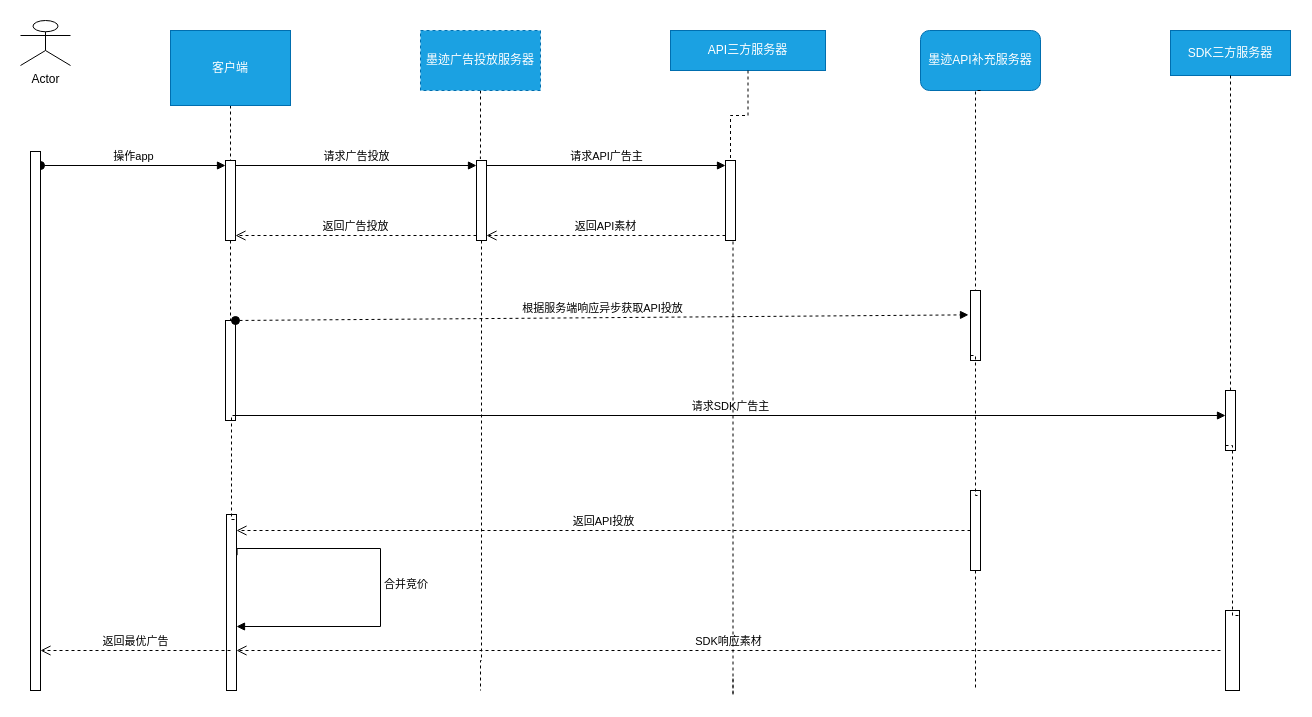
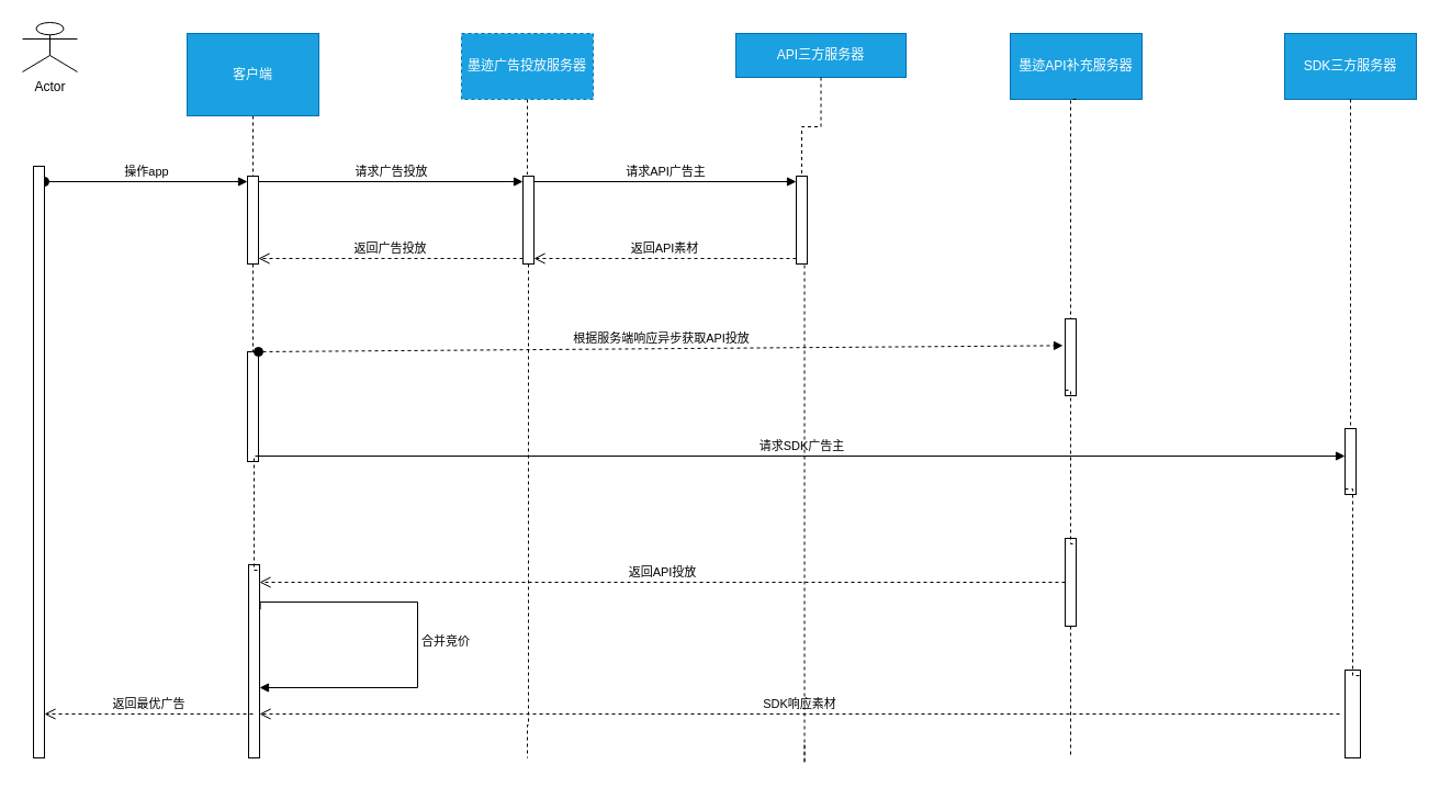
  <mxCell id="0" />
  <mxCell id="1" parent="0" />
  <mxCell id="2" value="Actor" style="shape=umlActor;verticalLabelPosition=bottom;verticalAlign=top;html=1;outlineConnect=0;" vertex="1" parent="1"><mxGeometry x="20" y="20" width="50" height="45" as="geometry" /></mxCell>
  <mxCell id="3" value="" style="edgeStyle=orthogonalEdgeStyle;rounded=0;orthogonalLoop=1;jettySize=auto;html=1;dashed=1;endArrow=none;endFill=0;entryX=0.391;entryY=-0.018;entryDx=0;entryDy=0;entryPerimeter=0;" edge="1" parent="1" source="4" target="13"><mxGeometry relative="1" as="geometry"><mxPoint x="480" y="200" as="targetPoint" /><Array as="points"><mxPoint x="480" y="150" /><mxPoint x="479" y="150" /></Array></mxGeometry></mxCell>
  <mxCell id="4" value="墨迹广告投放服务器" style="rounded=0;whiteSpace=wrap;html=1;fillColor=#1ba1e2;fontColor=#ffffff;strokeColor=#006EAF;dashed=1;" vertex="1" parent="1"><mxGeometry x="420" y="30" width="120" height="60" as="geometry" /></mxCell>
  <mxCell id="5" value="API三方服务器" style="rounded=0;whiteSpace=wrap;html=1;fillColor=#1ba1e2;fontColor=#ffffff;strokeColor=#006EAF;" vertex="1" parent="1"><mxGeometry x="670" y="30" width="155" height="40" as="geometry" /></mxCell>
  <mxCell id="6" style="edgeStyle=orthogonalEdgeStyle;rounded=0;orthogonalLoop=1;jettySize=auto;html=1;dashed=1;endArrow=none;endFill=0;" edge="1" parent="1" source="7" target="10"><mxGeometry relative="1" as="geometry"><Array as="points"><mxPoint x="230" y="160" /><mxPoint x="230" y="160" /></Array></mxGeometry></mxCell>
  <mxCell id="7" value="客户端" style="rounded=0;whiteSpace=wrap;html=1;fillColor=#1ba1e2;fontColor=#ffffff;strokeColor=#006EAF;" vertex="1" parent="1"><mxGeometry x="170" y="30" width="120" height="75" as="geometry" /></mxCell>
- <mxCell id="8" value="SDK三方服务器" style="rounded=0;whiteSpace=wrap;html=1;fillColor=#1ba1e2;fontColor=#ffffff;strokeColor=#006EAF;" vertex="1" parent="1"><mxGeometry x="1170" y="30" width="120" height="45" as="geometry" /></mxCell>
- <mxCell id="9" value="墨迹API补充服务器" style="whiteSpace=wrap;html=1;fillColor=#1ba1e2;fontColor=#ffffff;strokeColor=#006EAF;rounded=1;" vertex="1" parent="1"><mxGeometry x="920" y="30" width="120" height="60" as="geometry" /></mxCell>
+ <mxCell id="8" value="SDK三方服务器" style="rounded=0;whiteSpace=wrap;html=1;fillColor=#1ba1e2;fontColor=#ffffff;strokeColor=#006EAF;" vertex="1" parent="1"><mxGeometry x="1170" y="30" width="120" height="60" as="geometry" /></mxCell>
+ <mxCell id="9" value="墨迹API补充服务器" style="rounded=0;whiteSpace=wrap;html=1;fillColor=#1ba1e2;fontColor=#ffffff;strokeColor=#006EAF;" vertex="1" parent="1"><mxGeometry x="920" y="30" width="120" height="60" as="geometry" /></mxCell>
  <mxCell id="10" value="" style="html=1;points=[[0,0,0,0,5],[0,1,0,0,-5],[1,0,0,0,5],[1,1,0,0,-5]];perimeter=orthogonalPerimeter;outlineConnect=0;targetShapes=umlLifeline;portConstraint=eastwest;newEdgeStyle={&quot;curved&quot;:0,&quot;rounded&quot;:0};" vertex="1" parent="1"><mxGeometry x="225" y="160" width="10" height="80" as="geometry" /></mxCell>
  <mxCell id="11" value="操作app" style="html=1;verticalAlign=bottom;startArrow=oval;endArrow=block;startSize=8;curved=0;rounded=0;entryX=0;entryY=0;entryDx=0;entryDy=5;" edge="1" target="10" parent="1" source="12"><mxGeometry relative="1" as="geometry"><mxPoint x="70" y="160" as="sourcePoint" /></mxGeometry></mxCell>
  <mxCell id="12" value="" style="html=1;points=[[0,0,0,0,5],[0,1,0,0,-5],[1,0,0,0,5],[1,1,0,0,-5]];perimeter=orthogonalPerimeter;outlineConnect=0;targetShapes=umlLifeline;portConstraint=eastwest;newEdgeStyle={&quot;curved&quot;:0,&quot;rounded&quot;:0};" vertex="1" parent="1"><mxGeometry x="30" y="151" width="10" height="539" as="geometry" /></mxCell>
  <mxCell id="13" value="" style="html=1;points=[[0,0,0,0,5],[0,1,0,0,-5],[1,0,0,0,5],[1,1,0,0,-5]];perimeter=orthogonalPerimeter;outlineConnect=0;targetShapes=umlLifeline;portConstraint=eastwest;newEdgeStyle={&quot;curved&quot;:0,&quot;rounded&quot;:0};" vertex="1" parent="1"><mxGeometry x="476" y="160" width="10" height="80" as="geometry" /></mxCell>
  <mxCell id="14" value="请求广告投放" style="html=1;verticalAlign=bottom;endArrow=block;curved=0;rounded=0;entryX=0;entryY=0;entryDx=0;entryDy=5;exitX=1;exitY=0;exitDx=0;exitDy=5;exitPerimeter=0;" edge="1" target="13" parent="1" source="10"><mxGeometry relative="1" as="geometry"><mxPoint x="405" y="156" as="sourcePoint" /></mxGeometry></mxCell>
  <mxCell id="15" value="返回广告投放" style="html=1;verticalAlign=bottom;endArrow=open;dashed=1;endSize=8;curved=0;rounded=0;exitX=0;exitY=1;exitDx=0;exitDy=-5;entryX=1;entryY=1;entryDx=0;entryDy=-5;entryPerimeter=0;" edge="1" source="13" parent="1" target="10"><mxGeometry relative="1" as="geometry"><mxPoint x="405" y="226" as="targetPoint" /></mxGeometry></mxCell>
  <mxCell id="16" value="" style="html=1;points=[[0,0,0,0,5],[0,1,0,0,-5],[1,0,0,0,5],[1,1,0,0,-5]];perimeter=orthogonalPerimeter;outlineConnect=0;targetShapes=umlLifeline;portConstraint=eastwest;newEdgeStyle={&quot;curved&quot;:0,&quot;rounded&quot;:0};" vertex="1" parent="1"><mxGeometry x="725" y="160" width="10" height="80" as="geometry" /></mxCell>
  <mxCell id="17" value="请求API广告主" style="html=1;verticalAlign=bottom;endArrow=block;curved=0;rounded=0;entryX=0;entryY=0;entryDx=0;entryDy=5;exitX=1;exitY=0;exitDx=0;exitDy=5;exitPerimeter=0;" edge="1" target="16" parent="1" source="13"><mxGeometry relative="1" as="geometry"><mxPoint x="655" y="165" as="sourcePoint" /></mxGeometry></mxCell>
  <mxCell id="18" value="返回API素材" style="html=1;verticalAlign=bottom;endArrow=open;dashed=1;endSize=8;curved=0;rounded=0;exitX=0;exitY=1;exitDx=0;exitDy=-5;entryX=1;entryY=1;entryDx=0;entryDy=-5;entryPerimeter=0;" edge="1" source="16" parent="1" target="13"><mxGeometry relative="1" as="geometry"><mxPoint x="655" y="235" as="targetPoint" /></mxGeometry></mxCell>
  <mxCell id="19" value="" style="edgeStyle=orthogonalEdgeStyle;rounded=0;orthogonalLoop=1;jettySize=auto;html=1;dashed=1;endArrow=none;endFill=0;entryX=0.5;entryY=0;entryDx=0;entryDy=0;entryPerimeter=0;" edge="1" parent="1" source="5" target="16"><mxGeometry relative="1" as="geometry"><mxPoint x="880" y="51" as="sourcePoint" /><mxPoint x="730" y="151" as="targetPoint" /><Array as="points" /></mxGeometry></mxCell>
  <mxCell id="20" value="" style="html=1;points=[[0,0,0,0,5],[0,1,0,0,-5],[1,0,0,0,5],[1,1,0,0,-5]];perimeter=orthogonalPerimeter;outlineConnect=0;targetShapes=umlLifeline;portConstraint=eastwest;newEdgeStyle={&quot;curved&quot;:0,&quot;rounded&quot;:0};" vertex="1" parent="1"><mxGeometry x="225" y="320" width="10" height="100" as="geometry" /></mxCell>
  <mxCell id="21" style="edgeStyle=orthogonalEdgeStyle;rounded=0;orthogonalLoop=1;jettySize=auto;html=1;dashed=1;endArrow=none;endFill=0;" edge="1" parent="1" source="10" target="20"><mxGeometry relative="1" as="geometry"><mxPoint x="240" y="100" as="sourcePoint" /><mxPoint x="240" y="170" as="targetPoint" /><Array as="points"><mxPoint x="230" y="290" /><mxPoint x="230" y="290" /></Array></mxGeometry></mxCell>
  <mxCell id="22" value="" style="html=1;points=[[0,0,0,0,5],[0,1,0,0,-5],[1,0,0,0,5],[1,1,0,0,-5]];perimeter=orthogonalPerimeter;outlineConnect=0;targetShapes=umlLifeline;portConstraint=eastwest;newEdgeStyle={&quot;curved&quot;:0,&quot;rounded&quot;:0};" vertex="1" parent="1"><mxGeometry x="970" y="290" width="10" height="70" as="geometry" /></mxCell>
  <mxCell id="23" value="" style="edgeStyle=orthogonalEdgeStyle;rounded=0;orthogonalLoop=1;jettySize=auto;html=1;dashed=1;endArrow=none;endFill=0;exitX=0.5;exitY=1;exitDx=0;exitDy=0;" edge="1" parent="1" source="9" target="22"><mxGeometry relative="1" as="geometry"><mxPoint x="740" y="100" as="sourcePoint" /><mxPoint x="740" y="170" as="targetPoint" /><Array as="points"><mxPoint x="975" y="90" /></Array></mxGeometry></mxCell>
  <mxCell id="24" value="根据服务端响应异步获取API投放" style="html=1;verticalAlign=bottom;startArrow=oval;startFill=1;endArrow=block;startSize=8;curved=0;rounded=0;dashed=1;entryX=-0.2;entryY=0.348;entryDx=0;entryDy=0;entryPerimeter=0;" edge="1" parent="1" source="20" target="22"><mxGeometry x="0.001" width="60" relative="1" as="geometry"><mxPoint x="240" y="330" as="sourcePoint" /><mxPoint x="300" y="330" as="targetPoint" /><mxPoint as="offset" /></mxGeometry></mxCell>
  <mxCell id="25" value="" style="html=1;points=[[0,0,0,0,5],[0,1,0,0,-5],[1,0,0,0,5],[1,1,0,0,-5]];perimeter=orthogonalPerimeter;outlineConnect=0;targetShapes=umlLifeline;portConstraint=eastwest;newEdgeStyle={&quot;curved&quot;:0,&quot;rounded&quot;:0};" vertex="1" parent="1"><mxGeometry x="1225" y="390" width="10" height="60" as="geometry" /></mxCell>
  <mxCell id="26" value="" style="edgeStyle=orthogonalEdgeStyle;rounded=0;orthogonalLoop=1;jettySize=auto;html=1;dashed=1;endArrow=none;endFill=0;exitX=0.5;exitY=1;exitDx=0;exitDy=0;" edge="1" parent="1" source="8" target="25"><mxGeometry relative="1" as="geometry"><mxPoint x="990" y="100" as="sourcePoint" /><mxPoint x="985" y="170" as="targetPoint" /><Array as="points"><mxPoint x="1230" y="130" /><mxPoint x="1230" y="130" /></Array></mxGeometry></mxCell>
  <mxCell id="27" value="返回API投放" style="html=1;verticalAlign=bottom;endArrow=open;dashed=1;endSize=8;curved=0;rounded=0;" edge="1" parent="1" source="29" target="32"><mxGeometry relative="1" as="geometry"><mxPoint x="250" y="550" as="targetPoint" /><mxPoint x="980" y="730" as="sourcePoint" /></mxGeometry></mxCell>
  <mxCell id="28" value="请求SDK广告主" style="html=1;verticalAlign=bottom;endArrow=block;curved=0;rounded=0;exitX=1;exitY=1;exitDx=0;exitDy=-5;exitPerimeter=0;" edge="1" parent="1" source="20" target="25"><mxGeometry relative="1" as="geometry"><mxPoint x="496" y="175" as="sourcePoint" /><mxPoint x="735" y="175" as="targetPoint" /></mxGeometry></mxCell>
  <mxCell id="29" value="" style="html=1;points=[[0,0,0,0,5],[0,1,0,0,-5],[1,0,0,0,5],[1,1,0,0,-5]];perimeter=orthogonalPerimeter;outlineConnect=0;targetShapes=umlLifeline;portConstraint=eastwest;newEdgeStyle={&quot;curved&quot;:0,&quot;rounded&quot;:0};" vertex="1" parent="1"><mxGeometry x="970" y="490" width="10" height="80" as="geometry" /></mxCell>
  <mxCell id="30" value="" style="html=1;points=[[0,0,0,0,5],[0,1,0,0,-5],[1,0,0,0,5],[1,1,0,0,-5]];perimeter=orthogonalPerimeter;outlineConnect=0;targetShapes=umlLifeline;portConstraint=eastwest;newEdgeStyle={&quot;curved&quot;:0,&quot;rounded&quot;:0};" vertex="1" parent="1"><mxGeometry x="1225" y="610" width="14" height="80" as="geometry" /></mxCell>
  <mxCell id="31" style="edgeStyle=orthogonalEdgeStyle;rounded=0;orthogonalLoop=1;jettySize=auto;html=1;dashed=1;endArrow=none;endFill=0;exitX=0;exitY=1;exitDx=0;exitDy=-5;exitPerimeter=0;entryX=1;entryY=0;entryDx=0;entryDy=5;entryPerimeter=0;" edge="1" parent="1" source="22" target="29"><mxGeometry relative="1" as="geometry"><mxPoint x="710" y="530" as="sourcePoint" /><mxPoint x="710" y="610" as="targetPoint" /><Array as="points"><mxPoint x="975" y="355" /><mxPoint x="975" y="495" /></Array></mxGeometry></mxCell>
  <mxCell id="32" value="" style="html=1;points=[[0,0,0,0,5],[0,1,0,0,-5],[1,0,0,0,5],[1,1,0,0,-5]];perimeter=orthogonalPerimeter;outlineConnect=0;targetShapes=umlLifeline;portConstraint=eastwest;newEdgeStyle={&quot;curved&quot;:0,&quot;rounded&quot;:0};" vertex="1" parent="1"><mxGeometry x="226" y="514" width="10" height="176" as="geometry" /></mxCell>
  <mxCell id="33" value="SDK响应素材" style="html=1;verticalAlign=bottom;endArrow=open;dashed=1;endSize=8;curved=0;rounded=0;exitX=-0.357;exitY=0.5;exitDx=0;exitDy=0;exitPerimeter=0;" edge="1" parent="1" source="30" target="32"><mxGeometry relative="1" as="geometry"><mxPoint x="270" y="630" as="targetPoint" /><mxPoint x="1220" y="630" as="sourcePoint" /></mxGeometry></mxCell>
  <mxCell id="34" style="edgeStyle=orthogonalEdgeStyle;rounded=0;orthogonalLoop=1;jettySize=auto;html=1;dashed=1;endArrow=none;endFill=0;exitX=1;exitY=1;exitDx=0;exitDy=-5;exitPerimeter=0;entryX=1;entryY=0;entryDx=0;entryDy=5;entryPerimeter=0;" edge="1" parent="1" source="20" target="32"><mxGeometry relative="1" as="geometry"><mxPoint x="90" y="450" as="sourcePoint" /><mxPoint x="90" y="530" as="targetPoint" /><Array as="points"><mxPoint x="231" y="415" /><mxPoint x="231" y="519" /></Array></mxGeometry></mxCell>
  <mxCell id="35" style="edgeStyle=orthogonalEdgeStyle;rounded=0;orthogonalLoop=1;jettySize=auto;html=1;dashed=1;endArrow=none;endFill=0;exitX=0;exitY=1;exitDx=0;exitDy=-5;exitPerimeter=0;" edge="1" parent="1" source="25"><mxGeometry relative="1" as="geometry"><mxPoint x="1060" y="280" as="sourcePoint" /><mxPoint x="1240" y="615" as="targetPoint" /><Array as="points"><mxPoint x="1232" y="445" /><mxPoint x="1232" y="615" /></Array></mxGeometry></mxCell>
  <mxCell id="36" value="合并竞价" style="html=1;align=left;spacingLeft=2;endArrow=block;rounded=0;edgeStyle=orthogonalEdgeStyle;curved=0;rounded=0;exitX=1.062;exitY=0.231;exitDx=0;exitDy=0;exitPerimeter=0;" edge="1" target="32" parent="1" source="32"><mxGeometry relative="1" as="geometry"><mxPoint x="460" y="400" as="sourcePoint" /><Array as="points"><mxPoint x="380" y="548" /><mxPoint x="380" y="626" /></Array><mxPoint x="560" y="620" as="targetPoint" /></mxGeometry></mxCell>
  <mxCell id="37" value="返回最优广告" style="html=1;verticalAlign=bottom;endArrow=open;dashed=1;endSize=8;curved=0;rounded=0;" edge="1" parent="1" target="12"><mxGeometry relative="1" as="geometry"><mxPoint x="90" y="730" as="targetPoint" /><mxPoint x="230" y="650" as="sourcePoint" /></mxGeometry></mxCell>
  <mxCell id="38" value="" style="edgeStyle=orthogonalEdgeStyle;rounded=0;orthogonalLoop=1;jettySize=auto;html=1;dashed=1;endArrow=none;endFill=0;" edge="1" parent="1" source="13"><mxGeometry relative="1" as="geometry"><mxPoint x="1040" y="100" as="sourcePoint" /><mxPoint x="480" y="690" as="targetPoint" /><Array as="points"><mxPoint x="481" y="660" /><mxPoint x="480" y="670" /></Array></mxGeometry></mxCell>
  <mxCell id="39" value="" style="edgeStyle=orthogonalEdgeStyle;rounded=0;orthogonalLoop=1;jettySize=auto;html=1;dashed=1;endArrow=none;endFill=0;exitX=0;exitY=1;exitDx=0;exitDy=-5;exitPerimeter=0;" edge="1" parent="1"><mxGeometry relative="1" as="geometry"><mxPoint x="727.5" y="240" as="sourcePoint" /><mxPoint x="732.5" y="675" as="targetPoint" /><Array as="points"><mxPoint x="732.5" y="240" /><mxPoint x="732.5" y="695" /></Array></mxGeometry></mxCell>
  <mxCell id="40" value="" style="edgeStyle=orthogonalEdgeStyle;rounded=0;orthogonalLoop=1;jettySize=auto;html=1;dashed=1;endArrow=none;endFill=0;" edge="1" parent="1" source="29"><mxGeometry relative="1" as="geometry"><mxPoint x="975" y="580" as="sourcePoint" /><mxPoint x="975" y="690" as="targetPoint" /><Array as="points"><mxPoint x="975" y="630" /><mxPoint x="975" y="630" /></Array></mxGeometry></mxCell>
